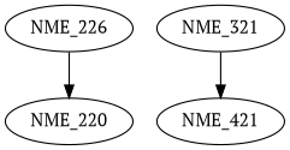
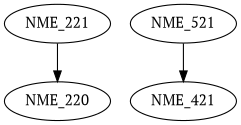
  digraph {
    fontname="PT Serif"
    node [fontname="PT Serif"]
    edge [color=black fontname="PT Serif"]
-   NME_221 [label=NME_226]
+   NME_221
    NME_220
-   NME_321
+   NME_321 [label=NME_521]
    NME_421
    NME_221 -> NME_220
    NME_321 -> NME_421
  }
